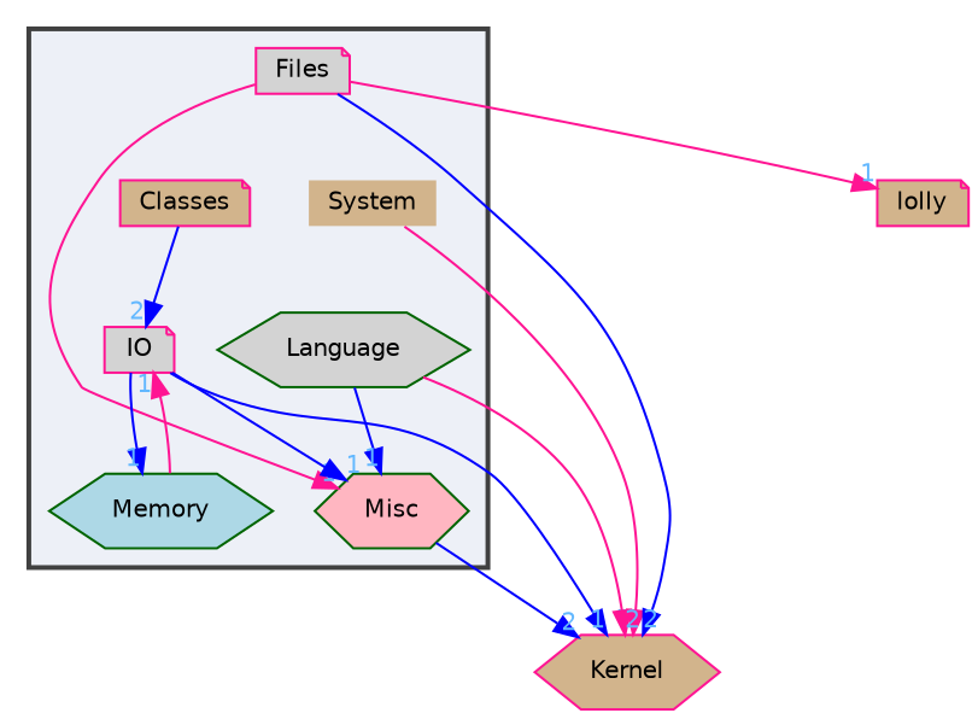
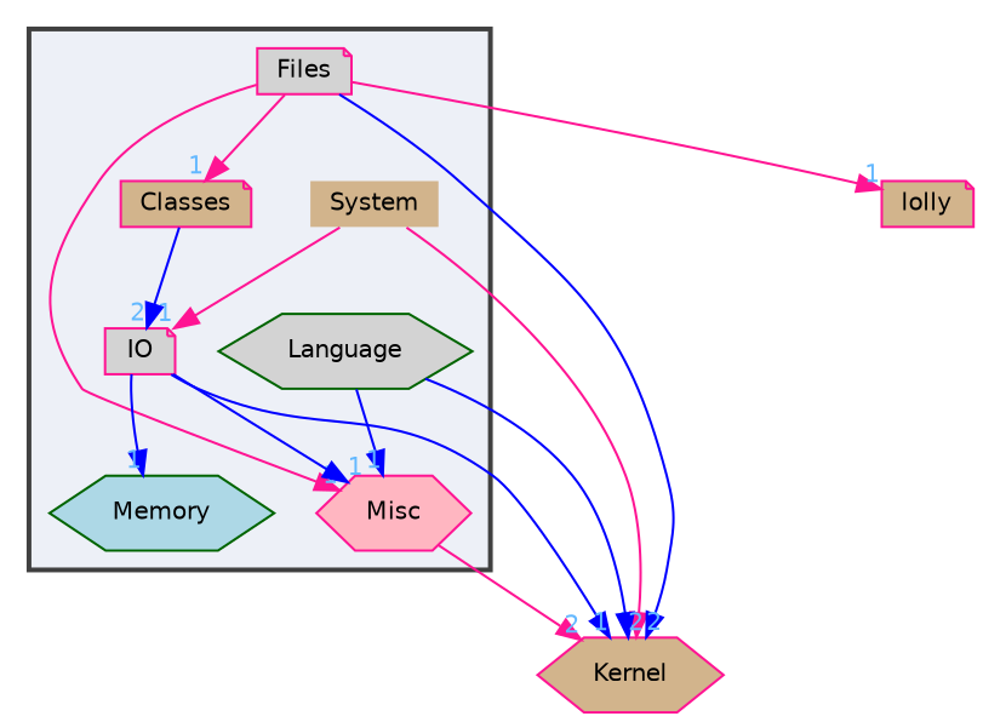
  digraph {
    compound=true
    node [color=deeppink fillcolor=tan fontname=Helvetica fontsize=10 shape=note style=filled]
    edge [color=blue fontcolor=steelblue1 fontname=Helvetica fontsize=10 headlabel=1 labeldistance=1.5 labelfontname=Helvetica labelfontsize=10]
    n1 [height=0.2 label=System shape=plaintext width=0.4]
    n2 [height=0.2 label=Classes width=0.4]
    n3 [fillcolor=lightgrey height=0.2 label=Files width=0.4]
    n4 [fillcolor=lightgrey height=0.2 label=IO width=0.4]
    n5 [color=darkgreen fillcolor=lightgrey height=0.2 label=Language shape=hexagon width=0.4]
    n6 [color=darkgreen fillcolor=lightblue height=0.2 label=Memory shape=hexagon width=0.4]
-   n7 [color=darkgreen fillcolor=lightpink height=0.2 label=Misc shape=hexagon width=0.4]
+   n7 [fillcolor=lightpink height=0.2 label=Misc shape=hexagon width=0.4]
    n8 [height=0.2 label=Kernel shape=hexagon width=0.4]
    n9 [height=0.2 label=lolly width=0.4]
    subgraph cluster_1 {
      bgcolor="#edf0f7"
      fontname=Helvetica
      fontsize=10
      pencolor=grey25
      style="filled,bold"
      n1
      n2
      n3
      n4
      n5
      n6
      n7
    }
    n1 -> n8 [color=deeppink headlabel=7]
    n2 -> n4 [headlabel=2]
+   n3 -> n2 [color=deeppink]
    n3 -> n7 [color=deeppink]
    n3 -> n8 [headlabel=2]
    n3 -> n9 [color=deeppink]
    n4 -> n6
    n4 -> n7
    n4 -> n8
    n5 -> n7
-   n5 -> n8 [color=deeppink headlabel=2]
-   n6 -> n4 [color=deeppink]
-   n7 -> n8 [headlabel=2]
+   n5 -> n8 [headlabel=2]
+   n1 -> n4 [color=deeppink]
+   n7 -> n8 [color=deeppink headlabel=2]
  }
